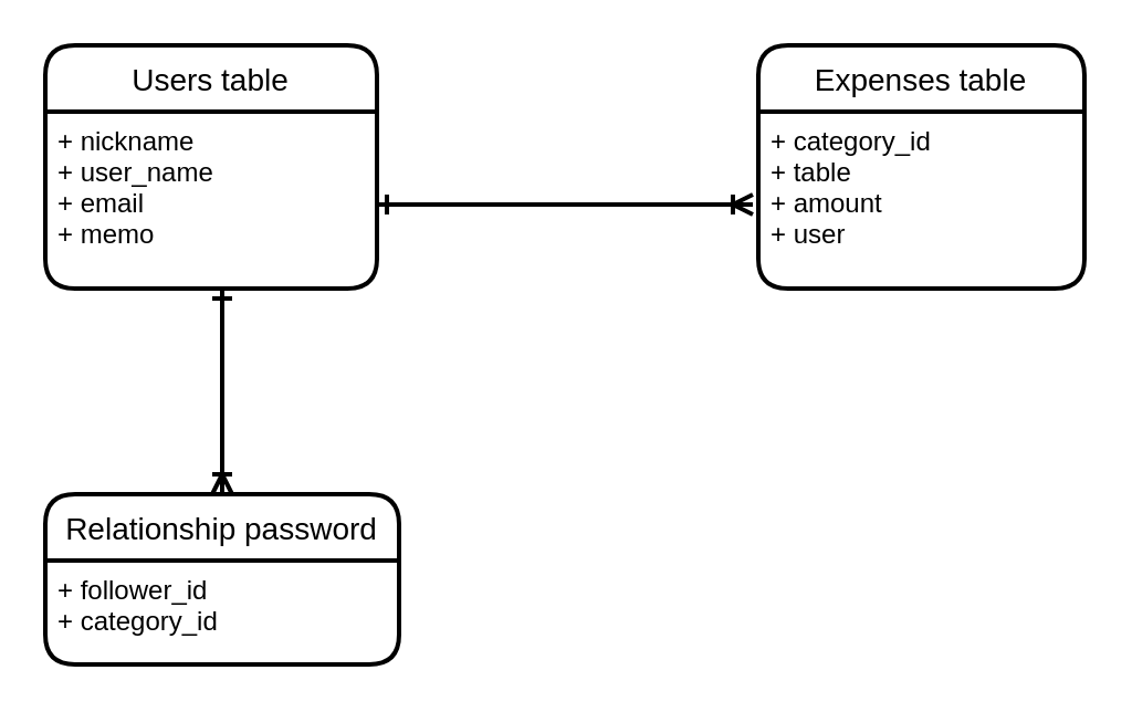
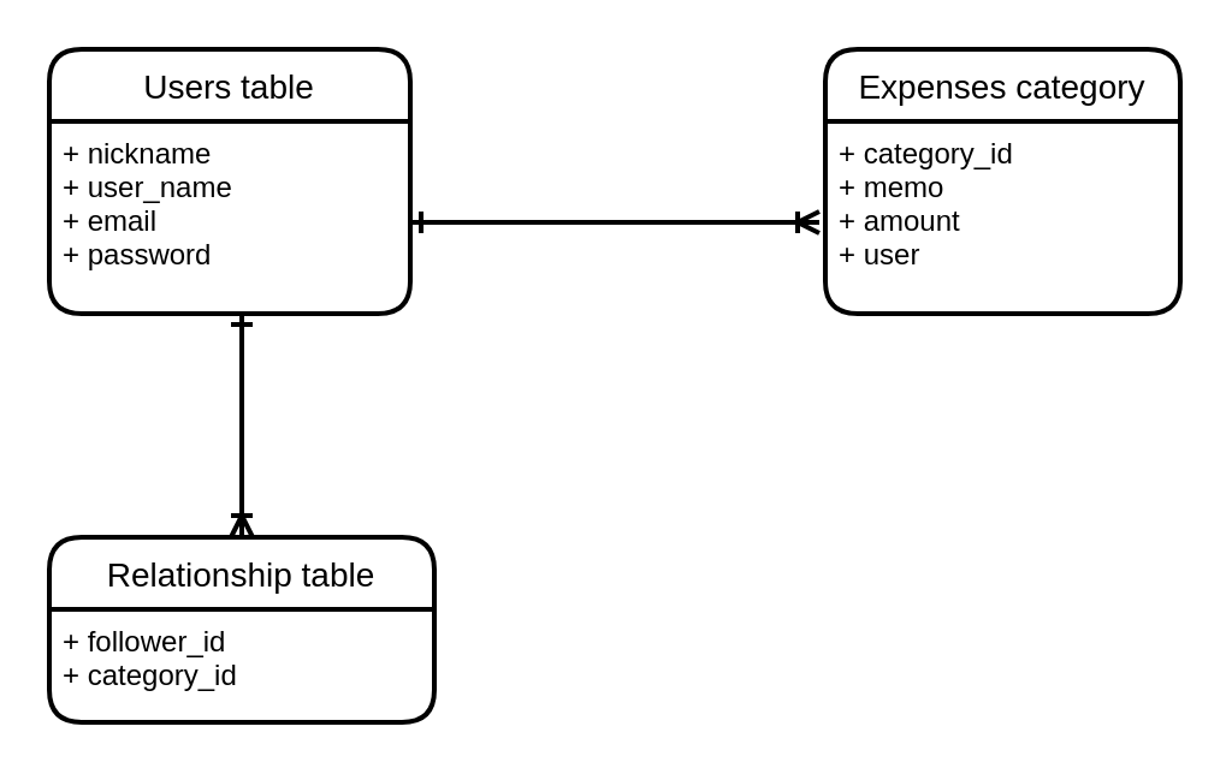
  <mxCell id="0" />
  <mxCell id="1" parent="0" />
  <mxCell id="2" value="Users table" style="swimlane;childLayout=stackLayout;horizontal=1;startSize=30;horizontalStack=0;rounded=1;fontSize=14;fontStyle=0;strokeWidth=2;resizeParent=0;resizeLast=1;shadow=0;dashed=0;align=center;" vertex="1" parent="1"><mxGeometry x="20" y="20" width="150" height="110" as="geometry" /></mxCell>
- <mxCell id="3" value="+ nickname&#10;+ user_name&#10;+ email&#10;+ memo" style="align=left;strokeColor=none;fillColor=none;spacingLeft=4;fontSize=12;verticalAlign=top;resizable=0;rotatable=0;part=1;fontStyle=0" vertex="1" parent="2"><mxGeometry y="30" width="150" height="80" as="geometry" /></mxCell>
- <mxCell id="4" value="Relationship password" style="swimlane;childLayout=stackLayout;horizontal=1;startSize=30;horizontalStack=0;rounded=1;fontSize=14;fontStyle=0;strokeWidth=2;resizeParent=0;resizeLast=1;shadow=0;dashed=0;align=center;" vertex="1" parent="1"><mxGeometry x="20" y="223" width="160" height="77" as="geometry" /></mxCell>
+ <mxCell id="3" value="+ nickname&#10;+ user_name&#10;+ email&#10;+ password" style="align=left;strokeColor=none;fillColor=none;spacingLeft=4;fontSize=12;verticalAlign=top;resizable=0;rotatable=0;part=1;fontStyle=0" vertex="1" parent="2"><mxGeometry y="30" width="150" height="80" as="geometry" /></mxCell>
+ <mxCell id="4" value="Relationship table" style="swimlane;childLayout=stackLayout;horizontal=1;startSize=30;horizontalStack=0;rounded=1;fontSize=14;fontStyle=0;strokeWidth=2;resizeParent=0;resizeLast=1;shadow=0;dashed=0;align=center;" vertex="1" parent="1"><mxGeometry x="20" y="223" width="160" height="77" as="geometry" /></mxCell>
  <mxCell id="5" value="+ follower_id&#10;+ category_id" style="align=left;strokeColor=none;fillColor=none;spacingLeft=4;fontSize=12;verticalAlign=top;resizable=0;rotatable=0;part=1;fontStyle=0" vertex="1" parent="4"><mxGeometry y="30" width="160" height="47" as="geometry" /></mxCell>
- <mxCell id="6" value="Expenses table" style="swimlane;childLayout=stackLayout;horizontal=1;startSize=30;horizontalStack=0;rounded=1;fontSize=14;fontStyle=0;strokeWidth=2;resizeParent=0;resizeLast=1;shadow=0;dashed=0;align=center;" vertex="1" parent="1"><mxGeometry x="342.5" y="20" width="147.5" height="110" as="geometry" /></mxCell>
- <mxCell id="7" value="+ category_id&#10;+ table&#10;+ amount&#10;+ user" style="align=left;strokeColor=none;fillColor=none;spacingLeft=4;fontSize=12;verticalAlign=top;resizable=0;rotatable=0;part=1;fontStyle=0" vertex="1" parent="6"><mxGeometry y="30" width="147.5" height="80" as="geometry" /></mxCell>
+ <mxCell id="6" value="Expenses category" style="swimlane;childLayout=stackLayout;horizontal=1;startSize=30;horizontalStack=0;rounded=1;fontSize=14;fontStyle=0;strokeWidth=2;resizeParent=0;resizeLast=1;shadow=0;dashed=0;align=center;" vertex="1" parent="1"><mxGeometry x="342.5" y="20" width="147.5" height="110" as="geometry" /></mxCell>
+ <mxCell id="7" value="+ category_id&#10;+ memo&#10;+ amount&#10;+ user" style="align=left;strokeColor=none;fillColor=none;spacingLeft=4;fontSize=12;verticalAlign=top;resizable=0;rotatable=0;part=1;fontStyle=0" vertex="1" parent="6"><mxGeometry y="30" width="147.5" height="80" as="geometry" /></mxCell>
  <mxCell id="8" style="rounded=0;orthogonalLoop=1;jettySize=auto;html=1;startArrow=ERone;startFill=0;strokeWidth=2;endArrow=ERoneToMany;endFill=0;exitX=1;exitY=0.5;exitDx=0;exitDy=0;" edge="1" parent="1"><mxGeometry relative="1" as="geometry"><mxPoint x="170" y="92" as="sourcePoint" /><mxPoint x="340" y="92" as="targetPoint" /><Array as="points" /></mxGeometry></mxCell>
  <mxCell id="9" style="rounded=0;orthogonalLoop=1;jettySize=auto;html=1;startArrow=ERone;startFill=0;strokeWidth=2;endArrow=ERoneToMany;endFill=0;entryX=0.5;entryY=0;entryDx=0;entryDy=0;" edge="1" parent="1" target="4"><mxGeometry relative="1" as="geometry"><mxPoint x="100" y="130" as="sourcePoint" /><mxPoint x="358.35" y="56.84" as="targetPoint" /><Array as="points" /></mxGeometry></mxCell>
